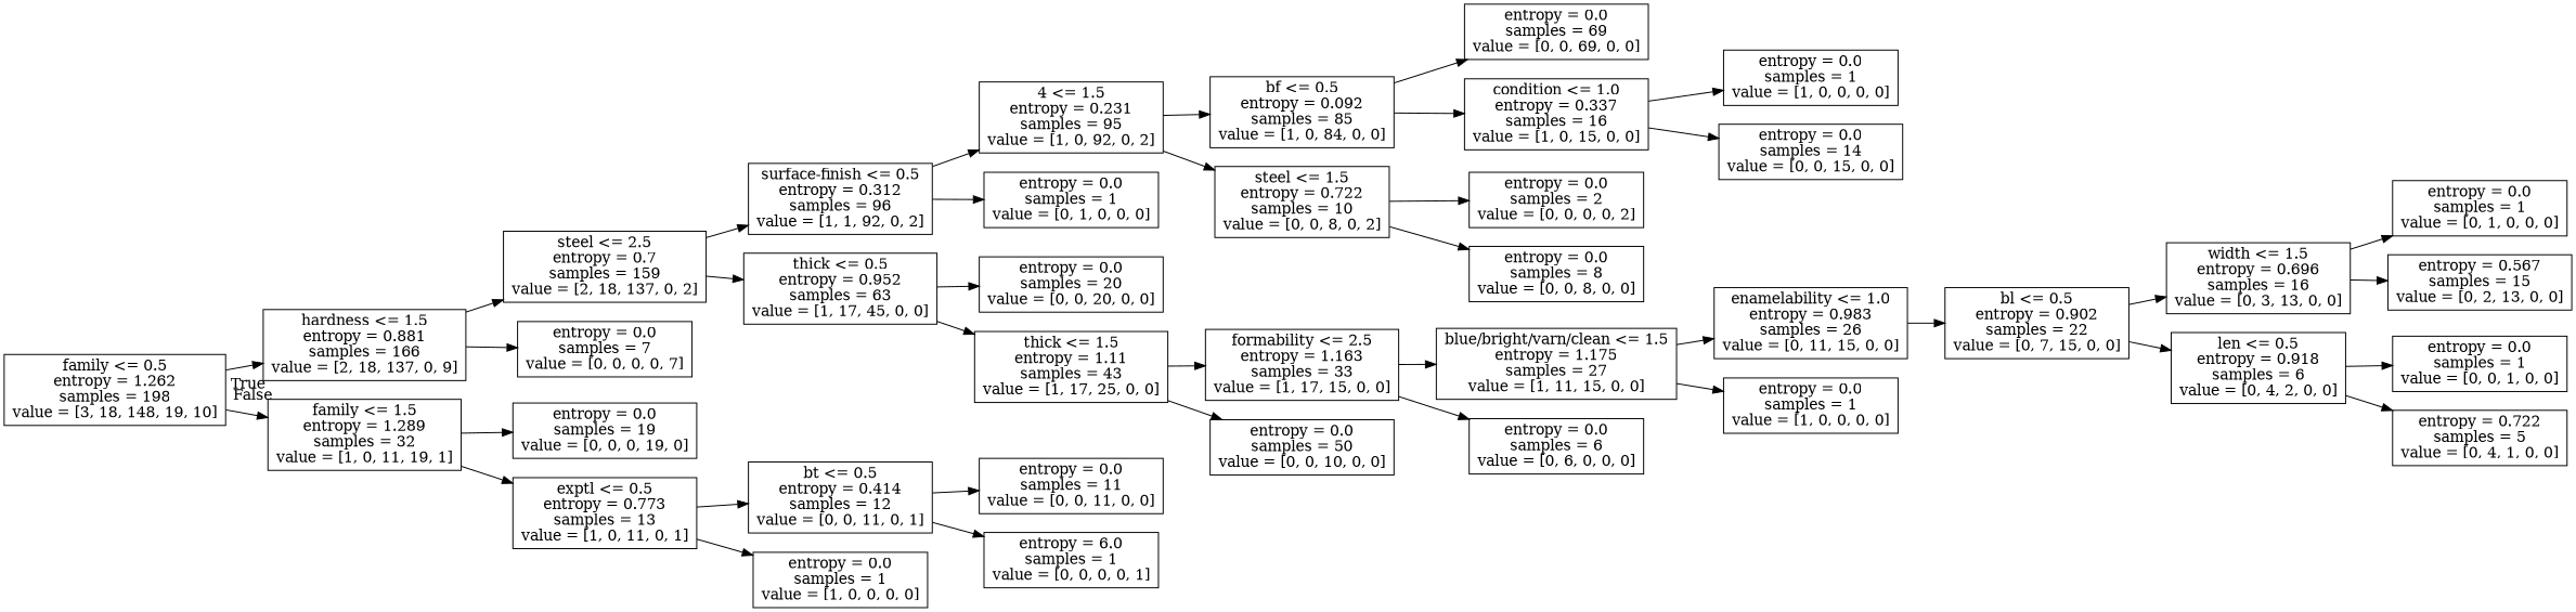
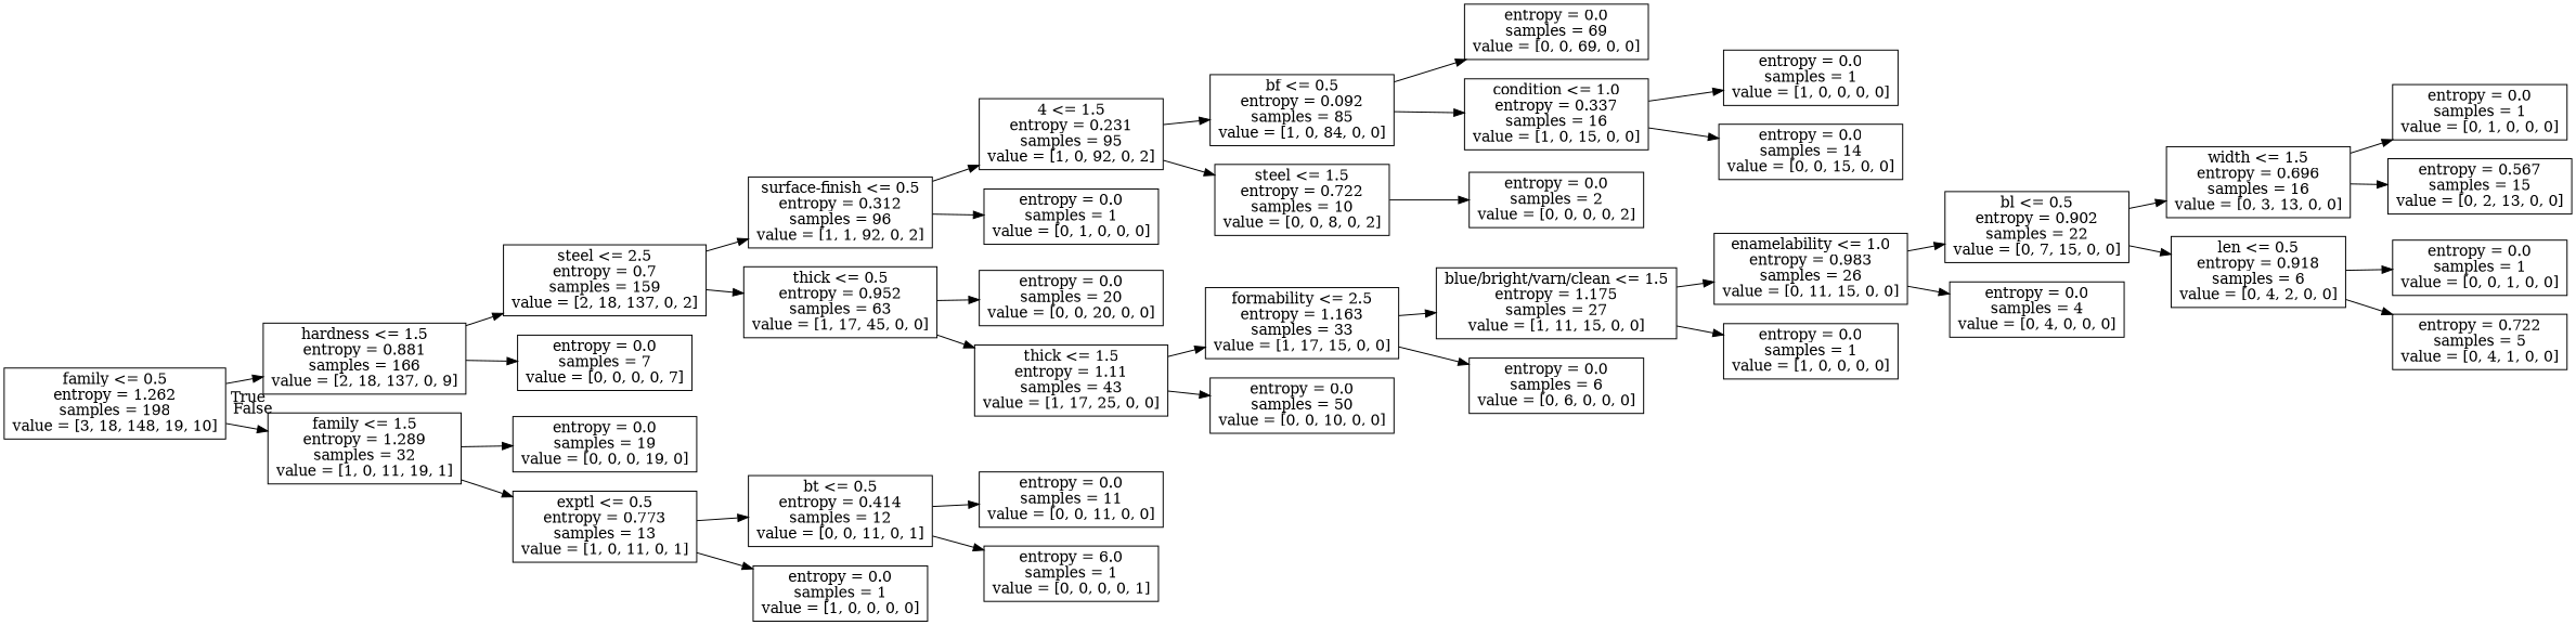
  digraph {
    rankdir=LR
    node [shape=box]
    n1 [label="family <= 0.5\nentropy = 1.262\nsamples = 198\nvalue = [3, 18, 148, 19, 10]"]
    n2 [label="hardness <= 1.5\nentropy = 0.881\nsamples = 166\nvalue = [2, 18, 137, 0, 9]"]
    n3 [label="family <= 1.5\nentropy = 1.289\nsamples = 32\nvalue = [1, 0, 11, 19, 1]"]
    n4 [label="steel <= 2.5\nentropy = 0.7\nsamples = 159\nvalue = [2, 18, 137, 0, 2]"]
    n5 [label="entropy = 0.0\nsamples = 7\nvalue = [0, 0, 0, 0, 7]"]
    n6 [label="entropy = 0.0\nsamples = 19\nvalue = [0, 0, 0, 19, 0]"]
    n7 [label="exptl <= 0.5\nentropy = 0.773\nsamples = 13\nvalue = [1, 0, 11, 0, 1]"]
    n8 [label="surface-finish <= 0.5\nentropy = 0.312\nsamples = 96\nvalue = [1, 1, 92, 0, 2]"]
    n9 [label="thick <= 0.5\nentropy = 0.952\nsamples = 63\nvalue = [1, 17, 45, 0, 0]"]
    n10 [label="4 <= 1.5\nentropy = 0.231\nsamples = 95\nvalue = [1, 0, 92, 0, 2]"]
    n11 [label="entropy = 0.0\nsamples = 1\nvalue = [0, 1, 0, 0, 0]"]
    n12 [label="entropy = 0.0\nsamples = 20\nvalue = [0, 0, 20, 0, 0]"]
    n13 [label="thick <= 1.5\nentropy = 1.11\nsamples = 43\nvalue = [1, 17, 25, 0, 0]"]
    n14 [label="bf <= 0.5\nentropy = 0.092\nsamples = 85\nvalue = [1, 0, 84, 0, 0]"]
    n15 [label="steel <= 1.5\nentropy = 0.722\nsamples = 10\nvalue = [0, 0, 8, 0, 2]"]
    n16 [label="entropy = 0.0\nsamples = 69\nvalue = [0, 0, 69, 0, 0]"]
    n17 [label="condition <= 1.0\nentropy = 0.337\nsamples = 16\nvalue = [1, 0, 15, 0, 0]"]
    n18 [label="entropy = 0.0\nsamples = 2\nvalue = [0, 0, 0, 0, 2]"]
-   n19 [label="entropy = 0.0\nsamples = 8\nvalue = [0, 0, 8, 0, 0]"]
    n20 [label="entropy = 0.0\nsamples = 1\nvalue = [1, 0, 0, 0, 0]"]
    n21 [label="entropy = 0.0\nsamples = 14\nvalue = [0, 0, 15, 0, 0]"]
    n22 [label="formability <= 2.5\nentropy = 1.163\nsamples = 33\nvalue = [1, 17, 15, 0, 0]"]
    n23 [label="entropy = 0.0\nsamples = 50\nvalue = [0, 0, 10, 0, 0]"]
    n24 [label="blue/bright/varn/clean <= 1.5\nentropy = 1.175\nsamples = 27\nvalue = [1, 11, 15, 0, 0]"]
    n25 [label="entropy = 0.0\nsamples = 6\nvalue = [0, 6, 0, 0, 0]"]
    n26 [label="enamelability <= 1.0\nentropy = 0.983\nsamples = 26\nvalue = [0, 11, 15, 0, 0]"]
    n27 [label="entropy = 0.0\nsamples = 1\nvalue = [1, 0, 0, 0, 0]"]
    n28 [label="bl <= 0.5\nentropy = 0.902\nsamples = 22\nvalue = [0, 7, 15, 0, 0]"]
+   n29 [label="entropy = 0.0\nsamples = 4\nvalue = [0, 4, 0, 0, 0]"]
    n30 [label="width <= 1.5\nentropy = 0.696\nsamples = 16\nvalue = [0, 3, 13, 0, 0]"]
    n31 [label="len <= 0.5\nentropy = 0.918\nsamples = 6\nvalue = [0, 4, 2, 0, 0]"]
    n32 [label="entropy = 0.0\nsamples = 1\nvalue = [0, 1, 0, 0, 0]"]
    n33 [label="entropy = 0.567\nsamples = 15\nvalue = [0, 2, 13, 0, 0]"]
    n34 [label="entropy = 0.0\nsamples = 1\nvalue = [0, 0, 1, 0, 0]"]
    n35 [label="entropy = 0.722\nsamples = 5\nvalue = [0, 4, 1, 0, 0]"]
    n36 [label="bt <= 0.5\nentropy = 0.414\nsamples = 12\nvalue = [0, 0, 11, 0, 1]"]
    n37 [label="entropy = 0.0\nsamples = 1\nvalue = [1, 0, 0, 0, 0]"]
    n38 [label="entropy = 0.0\nsamples = 11\nvalue = [0, 0, 11, 0, 0]"]
    n39 [label="entropy = 6.0\nsamples = 1\nvalue = [0, 0, 0, 0, 1]"]
    n1 -> n2 [headlabel=True labelangle=45 labeldistance=2.5]
    n1 -> n3 [headlabel=False labelangle=-45 labeldistance=2.5]
    n2 -> n4
    n2 -> n5
    n3 -> n6
    n3 -> n7
    n4 -> n8
    n4 -> n9
    n7 -> n36
    n7 -> n37
    n8 -> n10
    n8 -> n11
    n9 -> n12
    n9 -> n13
    n10 -> n14
    n10 -> n15
    n13 -> n22
    n13 -> n23
    n14 -> n16
    n14 -> n17
    n15 -> n18
-   n15 -> n19
    n17 -> n20
    n17 -> n21
    n22 -> n24
    n22 -> n25
    n24 -> n26
    n24 -> n27
    n26 -> n28
+   n26 -> n29
    n28 -> n30
    n28 -> n31
    n30 -> n32
    n30 -> n33
    n31 -> n34
    n31 -> n35
    n36 -> n38
    n36 -> n39
  }
